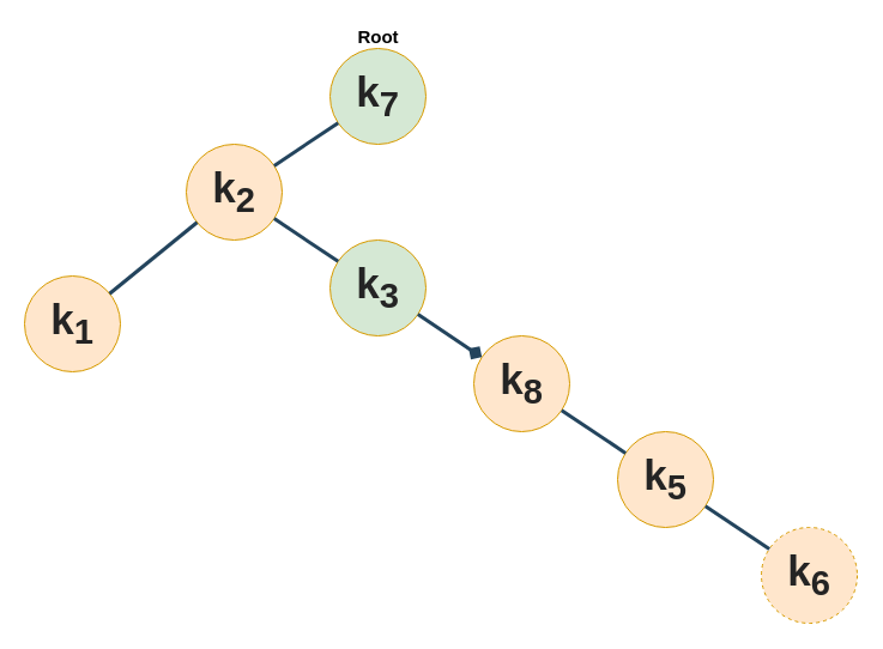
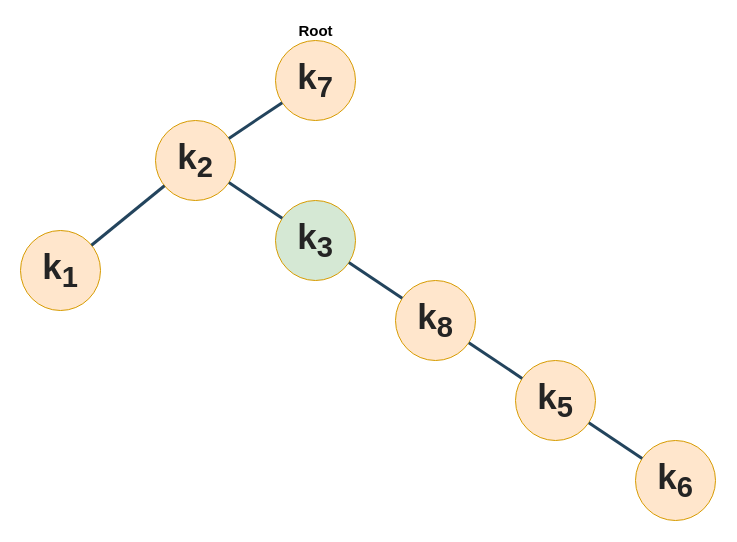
  <mxCell id="0" />
  <mxCell id="1" parent="0" />
  <mxCell id="2" value="&lt;b&gt;&lt;font style=&quot;font-size: 35px&quot;&gt;k&lt;sub&gt;3&lt;/sub&gt;&lt;/font&gt;&lt;/b&gt;" style="ellipse;whiteSpace=wrap;html=1;aspect=fixed;fillColor=#d5e8d4;strokeColor=#d79b00;fontColor=#242424;" parent="1" vertex="1"><mxGeometry x="275" y="200" width="80" height="80" as="geometry" /></mxCell>
  <mxCell id="3" value="&lt;span style=&quot;font-size: 35px&quot;&gt;&lt;b&gt;k&lt;sub&gt;2&lt;/sub&gt;&lt;/b&gt;&lt;/span&gt;" style="ellipse;whiteSpace=wrap;html=1;aspect=fixed;fillColor=#ffe6cc;strokeColor=#d79b00;fontColor=#242424;" parent="1" vertex="1"><mxGeometry x="155" y="120" width="80" height="80" as="geometry" /></mxCell>
  <mxCell id="4" value="&lt;b&gt;&lt;font style=&quot;font-size: 35px&quot;&gt;k&lt;sub&gt;1&lt;/sub&gt;&lt;/font&gt;&lt;/b&gt;" style="ellipse;whiteSpace=wrap;html=1;aspect=fixed;fillColor=#ffe6cc;strokeColor=#d79b00;fontColor=#242424;" parent="1" vertex="1"><mxGeometry x="20" y="230" width="80" height="80" as="geometry" /></mxCell>
- <mxCell id="5" value="&lt;b&gt;&lt;font style=&quot;font-size: 35px&quot;&gt;k&lt;sub&gt;7&lt;/sub&gt;&lt;/font&gt;&lt;/b&gt;" style="ellipse;whiteSpace=wrap;html=1;aspect=fixed;fillColor=#d5e8d4;strokeColor=#d79b00;fontColor=#242424;" parent="1" vertex="1"><mxGeometry x="275" y="40" width="80" height="80" as="geometry" /></mxCell>
+ <mxCell id="5" value="&lt;b&gt;&lt;font style=&quot;font-size: 35px&quot;&gt;k&lt;sub&gt;7&lt;/sub&gt;&lt;/font&gt;&lt;/b&gt;" style="ellipse;whiteSpace=wrap;html=1;aspect=fixed;fillColor=#ffe6cc;strokeColor=#d79b00;fontColor=#242424;" parent="1" vertex="1"><mxGeometry x="275" y="40" width="80" height="80" as="geometry" /></mxCell>
  <mxCell id="6" value="&lt;b&gt;&lt;font style=&quot;font-size: 35px&quot;&gt;k&lt;sub&gt;8&lt;/sub&gt;&lt;/font&gt;&lt;/b&gt;" style="ellipse;whiteSpace=wrap;html=1;aspect=fixed;fillColor=#ffe6cc;strokeColor=#d79b00;fontColor=#242424;" parent="1" vertex="1"><mxGeometry x="395" y="280" width="80" height="80" as="geometry" /></mxCell>
  <mxCell id="7" value="&lt;b&gt;&lt;font style=&quot;font-size: 35px&quot;&gt;k&lt;sub&gt;5&lt;/sub&gt;&lt;/font&gt;&lt;/b&gt;" style="ellipse;whiteSpace=wrap;html=1;aspect=fixed;fillColor=#ffe6cc;strokeColor=#d79b00;fontColor=#242424;" parent="1" vertex="1"><mxGeometry x="515" y="360" width="80" height="80" as="geometry" /></mxCell>
- <mxCell id="8" value="&lt;b&gt;&lt;font style=&quot;font-size: 35px&quot;&gt;k&lt;sub&gt;6&lt;/sub&gt;&lt;/font&gt;&lt;/b&gt;" style="ellipse;whiteSpace=wrap;html=1;aspect=fixed;fillColor=#ffe6cc;strokeColor=#d79b00;fontColor=#242424;dashed=1;" parent="1" vertex="1"><mxGeometry x="635" y="440" width="80" height="80" as="geometry" /></mxCell>
+ <mxCell id="8" value="&lt;b&gt;&lt;font style=&quot;font-size: 35px&quot;&gt;k&lt;sub&gt;6&lt;/sub&gt;&lt;/font&gt;&lt;/b&gt;" style="ellipse;whiteSpace=wrap;html=1;aspect=fixed;fillColor=#ffe6cc;strokeColor=#d79b00;fontColor=#242424;" parent="1" vertex="1"><mxGeometry x="635" y="440" width="80" height="80" as="geometry" /></mxCell>
  <mxCell id="9" value="&lt;font color=&quot;#000000&quot; size=&quot;1&quot;&gt;&lt;b style=&quot;font-size: 15px&quot;&gt;Root&lt;/b&gt;&lt;/font&gt;" style="text;html=1;align=center;verticalAlign=middle;resizable=0;points=[];autosize=1;" parent="1" vertex="1"><mxGeometry x="290" y="20" width="50" height="20" as="geometry" /></mxCell>
  <mxCell id="10" value="" style="endArrow=none;html=1;strokeWidth=3;fillColor=#bac8d3;strokeColor=#23445d;" edge="1" parent="1" source="3" target="5"><mxGeometry width="50" height="50" relative="1" as="geometry"><mxPoint x="135.004" y="359.996" as="sourcePoint" /><mxPoint x="198.436" y="296.564" as="targetPoint" /></mxGeometry></mxCell>
  <mxCell id="11" value="" style="endArrow=none;html=1;strokeWidth=3;fillColor=#bac8d3;strokeColor=#23445d;" edge="1" parent="1" source="4" target="3"><mxGeometry width="50" height="50" relative="1" as="geometry"><mxPoint x="123.284" y="311.716" as="sourcePoint" /><mxPoint x="186.716" y="248.284" as="targetPoint" /></mxGeometry></mxCell>
  <mxCell id="12" value="" style="endArrow=none;html=1;strokeWidth=3;fillColor=#bac8d3;strokeColor=#23445d;" edge="1" parent="1" source="3" target="2"><mxGeometry width="50" height="50" relative="1" as="geometry"><mxPoint x="133.284" y="321.716" as="sourcePoint" /><mxPoint x="196.716" y="258.284" as="targetPoint" /></mxGeometry></mxCell>
- <mxCell id="13" value="" style="endArrow=diamond;html=1;strokeWidth=3;fillColor=#bac8d3;strokeColor=#23445d;" edge="1" parent="1" source="2" target="6"><mxGeometry width="50" height="50" relative="1" as="geometry"><mxPoint x="143.284" y="331.716" as="sourcePoint" /><mxPoint x="206.716" y="268.284" as="targetPoint" /></mxGeometry></mxCell>
+ <mxCell id="13" value="" style="endArrow=none;html=1;strokeWidth=3;fillColor=#bac8d3;strokeColor=#23445d;" edge="1" parent="1" source="2" target="6"><mxGeometry width="50" height="50" relative="1" as="geometry"><mxPoint x="143.284" y="331.716" as="sourcePoint" /><mxPoint x="206.716" y="268.284" as="targetPoint" /></mxGeometry></mxCell>
  <mxCell id="14" value="" style="endArrow=none;html=1;strokeWidth=3;fillColor=#bac8d3;strokeColor=#23445d;" edge="1" parent="1" source="7" target="6"><mxGeometry width="50" height="50" relative="1" as="geometry"><mxPoint x="153.284" y="341.716" as="sourcePoint" /><mxPoint x="216.716" y="278.284" as="targetPoint" /></mxGeometry></mxCell>
  <mxCell id="15" value="" style="endArrow=none;html=1;strokeWidth=3;fillColor=#bac8d3;strokeColor=#23445d;" edge="1" parent="1" source="8" target="7"><mxGeometry width="50" height="50" relative="1" as="geometry"><mxPoint x="163.284" y="351.716" as="sourcePoint" /><mxPoint x="226.716" y="288.284" as="targetPoint" /></mxGeometry></mxCell>
